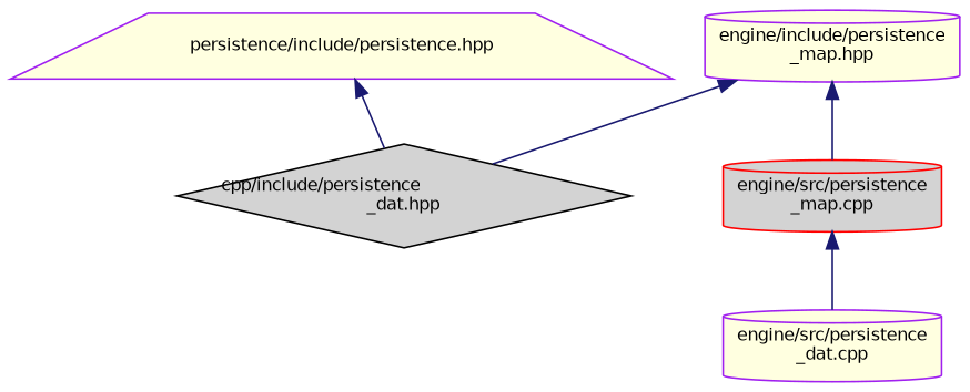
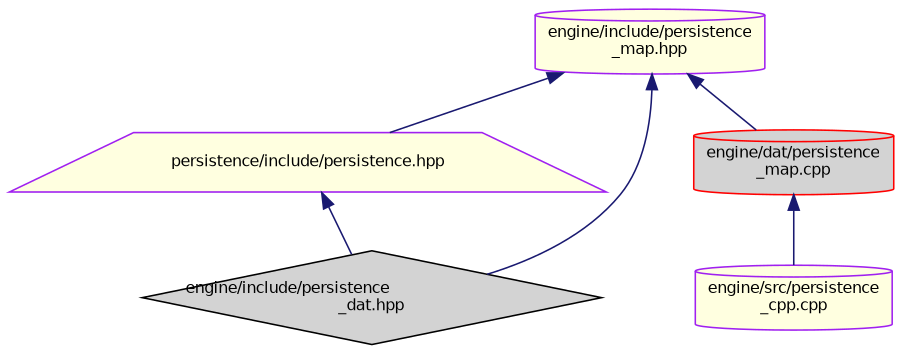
  digraph {
    node [color=purple fillcolor=lightyellow fontname=Helvetica fontsize=10 shape=cylinder style=filled]
    edge [color=midnightblue dir=back fontname=Helvetica fontsize=10 labelfontname=Helvetica labelfontsize=10 style=solid]
    n1 [fontcolor=black height=0.2 label="engine/include/persistence\l_map.hpp" width=0.4]
    n2 [height=0.2 label="persistence/include/persistence.hpp" shape=trapezium width=0.4]
-   n3 [color=black fillcolor=lightgrey height=0.2 label="cpp/include/persistence\l_dat.hpp" shape=diamond width=0.4]
-   n4 [color=red fillcolor=lightgrey height=0.2 label="engine/src/persistence\l_map.cpp" width=0.4]
-   n5 [height=0.2 label="engine/src/persistence\l_dat.cpp" width=0.4]
+   n3 [color=black fillcolor=lightgrey height=0.2 label="engine/include/persistence\l_dat.hpp" shape=diamond width=0.4]
+   n4 [color=red fillcolor=lightgrey height=0.2 label="engine/dat/persistence\l_map.cpp" width=0.4]
+   n5 [height=0.2 label="engine/src/persistence\l_cpp.cpp" width=0.4]
+   n1 -> n2
    n1 -> n3
    n1 -> n4
    n2 -> n3
    n4 -> n5
  }
